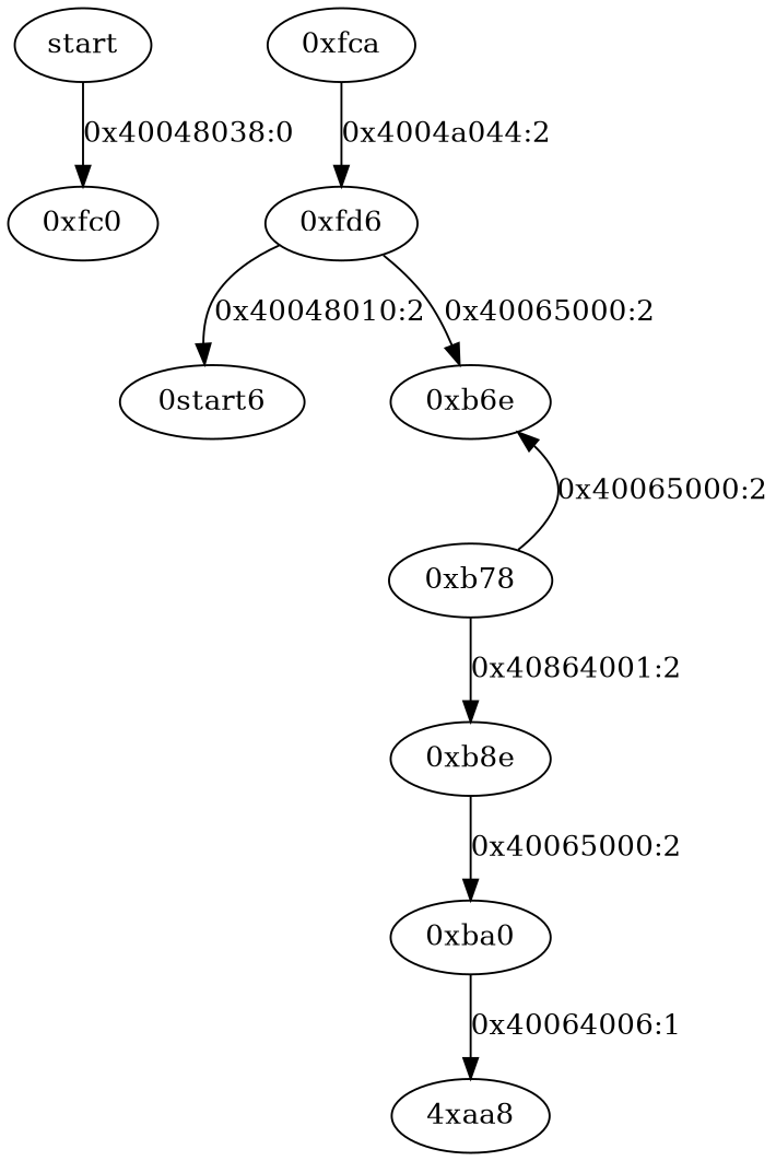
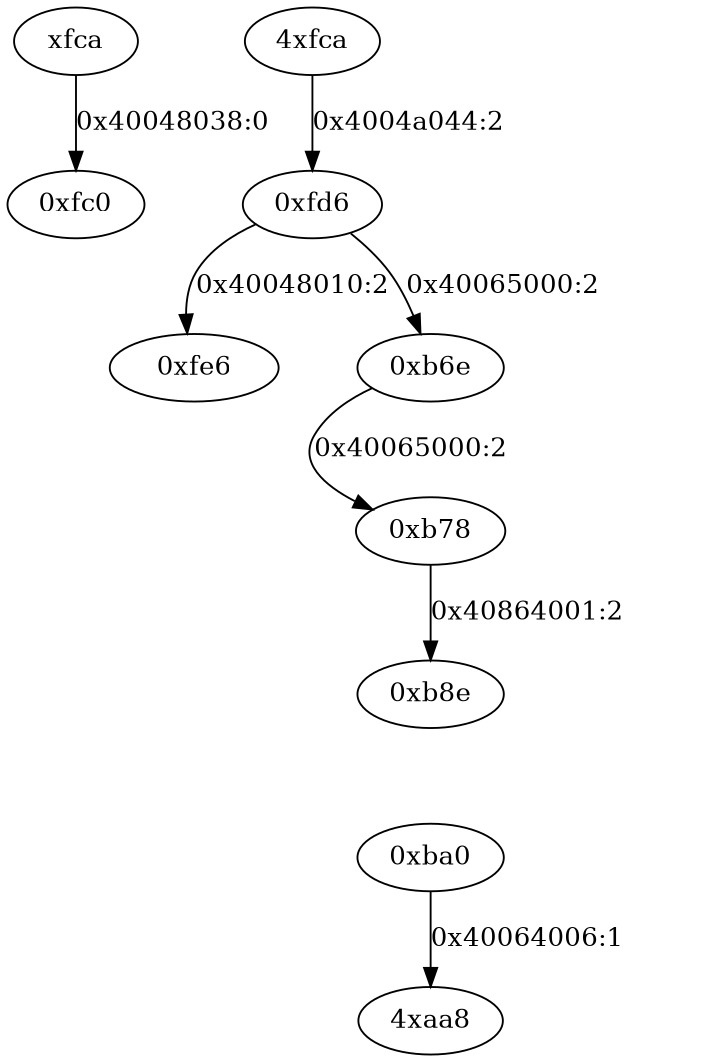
  digraph {
-   start
+   start [label=xfca]
    "0xfc0"
-   "0xfca"
+   "0xfca" [label="4xfca"]
    "0xfd6"
-   "0xfe6" [label="0start6"]
+   "0xfe6"
    "0xb6e"
    "0xb78"
    "0xb8e"
    "0xba0"
    n10 [label="4xaa8"]
    start -> "0xfc0" [label="0x40048038:0"]
    "0xfca" -> "0xfd6" [label="0x4004a044:2"]
    "0xfd6" -> "0xfe6" [label="0x40048010:2"]
    "0xfd6" -> "0xb6e" [label="0x40065000:2"]
-   "0xb78" -> "0xb6e" [label="0x40065000:2"]
+   "0xb6e" -> "0xb78" [label="0x40065000:2"]
    "0xb78" -> "0xb8e" [label="0x40864001:2"]
-   "0xb8e" -> "0xba0" [label="0x40065000:2"]
    "0xba0" -> n10 [label="0x40064006:1"]
  }
